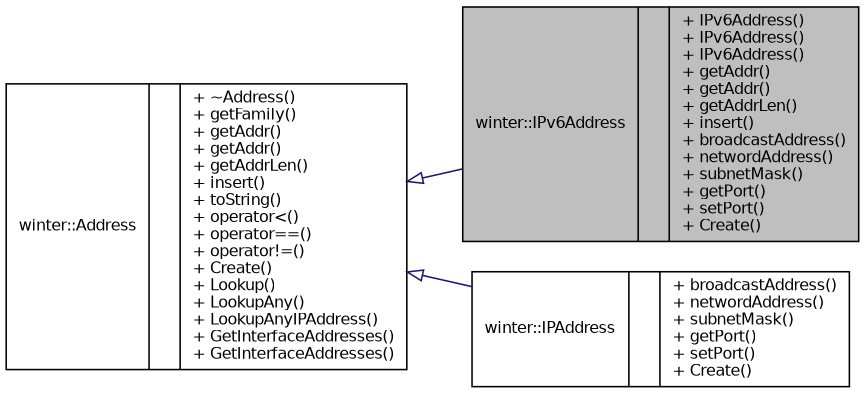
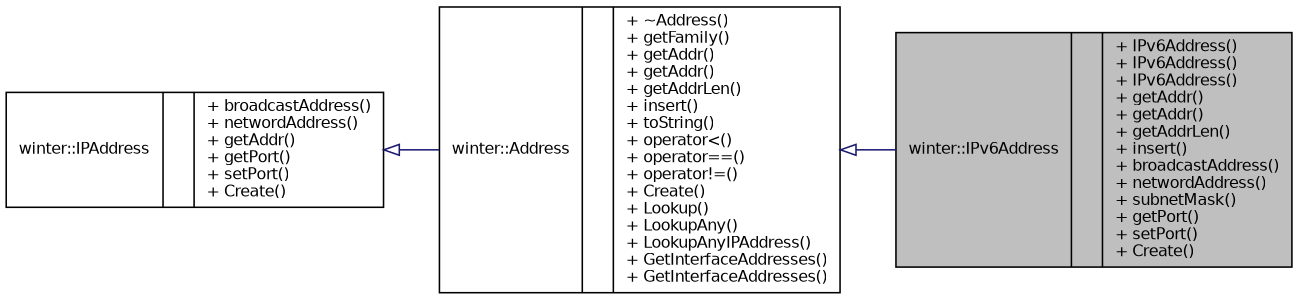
  digraph {
    rankdir=LR
    node [color=black fillcolor=white fontname=Helvetica fontsize=10 shape=record style=filled]
    edge [arrowtail=onormal color=midnightblue dir=back fontname=Helvetica fontsize=10 labelfontname=Helvetica labelfontsize=10 style=solid]
    n1 [fillcolor=grey75 fontcolor=black height=0.2 label="{winter::IPv6Address\n||+ IPv6Address()\l+ IPv6Address()\l+ IPv6Address()\l+ getAddr()\l+ getAddr()\l+ getAddrLen()\l+ insert()\l+ broadcastAddress()\l+ networdAddress()\l+ subnetMask()\l+ getPort()\l+ setPort()\l+ Create()\l}" width=0.4]
-   n2 [height=0.2 label="{winter::IPAddress\n||+ broadcastAddress()\l+ networdAddress()\l+ subnetMask()\l+ getPort()\l+ setPort()\l+ Create()\l}" width=0.4]
+   n2 [height=0.2 label="{winter::IPAddress\n||+ broadcastAddress()\l+ networdAddress()\l+ getAddr()\l+ getPort()\l+ setPort()\l+ Create()\l}" width=0.4]
    n3 [height=0.2 label="{winter::Address\n||+ ~Address()\l+ getFamily()\l+ getAddr()\l+ getAddr()\l+ getAddrLen()\l+ insert()\l+ toString()\l+ operator\<()\l+ operator==()\l+ operator!=()\l+ Create()\l+ Lookup()\l+ LookupAny()\l+ LookupAnyIPAddress()\l+ GetInterfaceAddresses()\l+ GetInterfaceAddresses()\l}" width=0.4]
    n3 -> n1
-   n3 -> n2
+   n2 -> n3
  }
